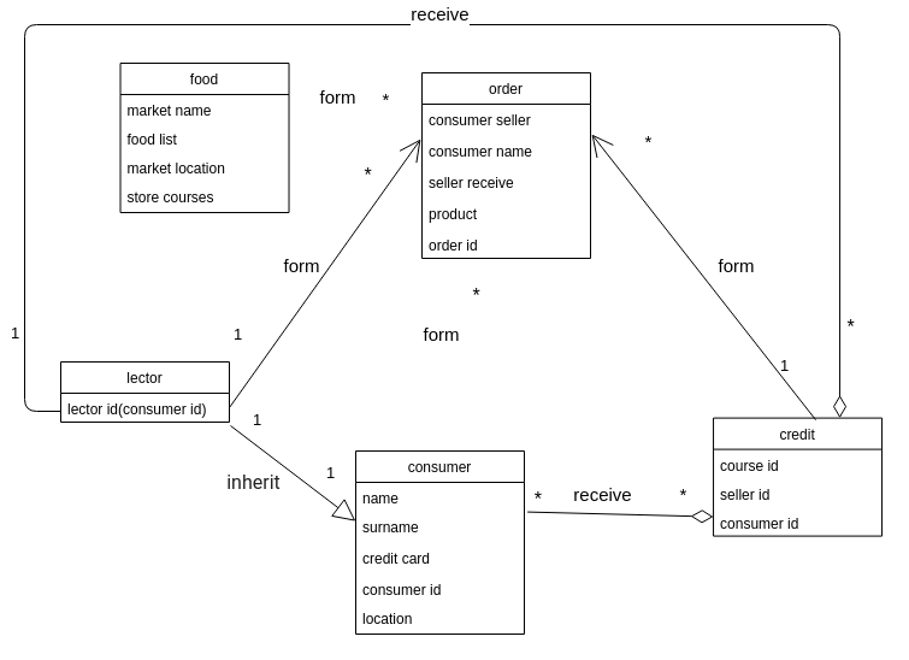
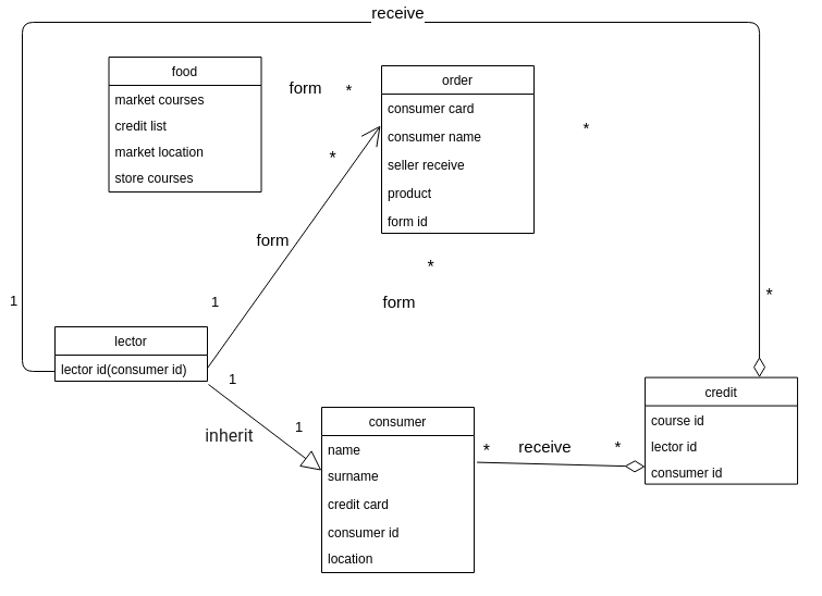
  <mxCell id="0" />
  <mxCell id="1" parent="0" />
  <mxCell id="2" value="consumer" style="swimlane;fontStyle=0;childLayout=stackLayout;horizontal=1;startSize=26;fillColor=none;horizontalStack=0;resizeParent=1;resizeParentMax=0;resizeLast=0;collapsible=1;marginBottom=0;" vertex="1" parent="1"><mxGeometry x="295" y="374" width="140" height="152" as="geometry" /></mxCell>
  <mxCell id="3" value="name" style="text;strokeColor=none;fillColor=none;align=left;verticalAlign=top;spacingLeft=4;spacingRight=4;overflow=hidden;rotatable=0;points=[[0,0.5],[1,0.5]];portConstraint=eastwest;" vertex="1" parent="2"><mxGeometry y="26" width="140" height="24" as="geometry" /></mxCell>
  <mxCell id="4" value="surname" style="text;strokeColor=none;fillColor=none;align=left;verticalAlign=top;spacingLeft=4;spacingRight=4;overflow=hidden;rotatable=0;points=[[0,0.5],[1,0.5]];portConstraint=eastwest;" vertex="1" parent="2"><mxGeometry y="50" width="140" height="26" as="geometry" /></mxCell>
  <mxCell id="5" value="credit card" style="text;strokeColor=none;fillColor=none;align=left;verticalAlign=top;spacingLeft=4;spacingRight=4;overflow=hidden;rotatable=0;points=[[0,0.5],[1,0.5]];portConstraint=eastwest;" vertex="1" parent="2"><mxGeometry y="76" width="140" height="26" as="geometry" /></mxCell>
  <mxCell id="6" value="consumer id" style="text;strokeColor=none;fillColor=none;align=left;verticalAlign=top;spacingLeft=4;spacingRight=4;overflow=hidden;rotatable=0;points=[[0,0.5],[1,0.5]];portConstraint=eastwest;" vertex="1" parent="2"><mxGeometry y="102" width="140" height="24" as="geometry" /></mxCell>
  <mxCell id="7" value="location" style="text;strokeColor=none;fillColor=none;align=left;verticalAlign=top;spacingLeft=4;spacingRight=4;overflow=hidden;rotatable=0;points=[[0,0.5],[1,0.5]];portConstraint=eastwest;" vertex="1" parent="2"><mxGeometry y="126" width="140" height="26" as="geometry" /></mxCell>
  <mxCell id="8" value="credit" style="swimlane;fontStyle=0;childLayout=stackLayout;horizontal=1;startSize=26;fillColor=none;horizontalStack=0;resizeParent=1;resizeParentMax=0;resizeLast=0;collapsible=1;marginBottom=0;" vertex="1" parent="1"><mxGeometry x="592.06" y="346.6" width="140" height="98" as="geometry" /></mxCell>
  <mxCell id="9" value="course id" style="text;strokeColor=none;fillColor=none;align=left;verticalAlign=top;spacingLeft=4;spacingRight=4;overflow=hidden;rotatable=0;points=[[0,0.5],[1,0.5]];portConstraint=eastwest;" vertex="1" parent="8"><mxGeometry y="26" width="140" height="24" as="geometry" /></mxCell>
- <mxCell id="10" value="seller id" style="text;strokeColor=none;fillColor=none;align=left;verticalAlign=top;spacingLeft=4;spacingRight=4;overflow=hidden;rotatable=0;points=[[0,0.5],[1,0.5]];portConstraint=eastwest;" vertex="1" parent="8"><mxGeometry y="50" width="140" height="24" as="geometry" /></mxCell>
+ <mxCell id="10" value="lector id" style="text;strokeColor=none;fillColor=none;align=left;verticalAlign=top;spacingLeft=4;spacingRight=4;overflow=hidden;rotatable=0;points=[[0,0.5],[1,0.5]];portConstraint=eastwest;" vertex="1" parent="8"><mxGeometry y="50" width="140" height="24" as="geometry" /></mxCell>
  <mxCell id="11" value="consumer id" style="text;strokeColor=none;fillColor=none;align=left;verticalAlign=top;spacingLeft=4;spacingRight=4;overflow=hidden;rotatable=0;points=[[0,0.5],[1,0.5]];portConstraint=eastwest;" vertex="1" parent="8"><mxGeometry y="74" width="140" height="24" as="geometry" /></mxCell>
  <mxCell id="12" value="" style="endArrow=diamondThin;endSize=16;endFill=0;html=1;exitX=1.019;exitY=0.023;exitDx=0;exitDy=0;exitPerimeter=0;entryX=0;entryY=-0.308;entryDx=0;entryDy=0;entryPerimeter=0;" edge="1" parent="1" source="4"><mxGeometry x="0.007" y="-8" width="160" relative="1" as="geometry"><mxPoint x="450" y="413.59" as="sourcePoint" /><mxPoint x="592.06" y="428.592" as="targetPoint" /><mxPoint as="offset" /></mxGeometry></mxCell>
  <mxCell id="13" value="&lt;font style=&quot;font-size: 16px;&quot;&gt;*&lt;/font&gt;" style="edgeLabel;resizable=0;html=1;align=right;verticalAlign=bottom;" connectable="0" vertex="1" parent="1"><mxGeometry x="450" y="424.603" as="geometry" /></mxCell>
  <mxCell id="14" value="&lt;font style=&quot;font-size: 15px;&quot;&gt;*&lt;/font&gt;" style="text;html=1;align=center;verticalAlign=middle;resizable=0;points=[];autosize=1;strokeColor=none;fillColor=none;fontSize=13;" vertex="1" parent="1"><mxGeometry x="552.06" y="394.6" width="30" height="30" as="geometry" /></mxCell>
  <mxCell id="15" value="order" style="swimlane;fontStyle=0;childLayout=stackLayout;horizontal=1;startSize=26;fillColor=none;horizontalStack=0;resizeParent=1;resizeParentMax=0;resizeLast=0;collapsible=1;marginBottom=0;" vertex="1" parent="1"><mxGeometry x="350" y="60" width="140" height="154" as="geometry" /></mxCell>
- <mxCell id="16" value="consumer seller" style="text;strokeColor=none;fillColor=none;align=left;verticalAlign=top;spacingLeft=4;spacingRight=4;overflow=hidden;rotatable=0;points=[[0,0.5],[1,0.5]];portConstraint=eastwest;" vertex="1" parent="15"><mxGeometry y="26" width="140" height="26" as="geometry" /></mxCell>
+ <mxCell id="16" value="consumer card" style="text;strokeColor=none;fillColor=none;align=left;verticalAlign=top;spacingLeft=4;spacingRight=4;overflow=hidden;rotatable=0;points=[[0,0.5],[1,0.5]];portConstraint=eastwest;" vertex="1" parent="15"><mxGeometry y="26" width="140" height="26" as="geometry" /></mxCell>
  <mxCell id="17" value="consumer name" style="text;strokeColor=none;fillColor=none;align=left;verticalAlign=top;spacingLeft=4;spacingRight=4;overflow=hidden;rotatable=0;points=[[0,0.5],[1,0.5]];portConstraint=eastwest;" vertex="1" parent="15"><mxGeometry y="52" width="140" height="26" as="geometry" /></mxCell>
  <mxCell id="18" value="seller receive" style="text;strokeColor=none;fillColor=none;align=left;verticalAlign=top;spacingLeft=4;spacingRight=4;overflow=hidden;rotatable=0;points=[[0,0.5],[1,0.5]];portConstraint=eastwest;" vertex="1" parent="15"><mxGeometry y="78" width="140" height="26" as="geometry" /></mxCell>
  <mxCell id="19" value="product" style="text;strokeColor=none;fillColor=none;align=left;verticalAlign=top;spacingLeft=4;spacingRight=4;overflow=hidden;rotatable=0;points=[[0,0.5],[1,0.5]];portConstraint=eastwest;" vertex="1" parent="15"><mxGeometry y="104" width="140" height="26" as="geometry" /></mxCell>
- <mxCell id="20" value="order id" style="text;strokeColor=none;fillColor=none;align=left;verticalAlign=top;spacingLeft=4;spacingRight=4;overflow=hidden;rotatable=0;points=[[0,0.5],[1,0.5]];portConstraint=eastwest;" vertex="1" parent="15"><mxGeometry y="130" width="140" height="24" as="geometry" /></mxCell>
+ <mxCell id="20" value="form id" style="text;strokeColor=none;fillColor=none;align=left;verticalAlign=top;spacingLeft=4;spacingRight=4;overflow=hidden;rotatable=0;points=[[0,0.5],[1,0.5]];portConstraint=eastwest;" vertex="1" parent="15"><mxGeometry y="130" width="140" height="24" as="geometry" /></mxCell>
  <mxCell id="21" value="lector" style="swimlane;fontStyle=0;childLayout=stackLayout;horizontal=1;startSize=26;fillColor=none;horizontalStack=0;resizeParent=1;resizeParentMax=0;resizeLast=0;collapsible=1;marginBottom=0;" vertex="1" parent="1"><mxGeometry x="50" y="300" width="140" height="50" as="geometry" /></mxCell>
  <mxCell id="22" value="lector id(сonsumer id)" style="text;strokeColor=none;fillColor=none;align=left;verticalAlign=top;spacingLeft=4;spacingRight=4;overflow=hidden;rotatable=0;points=[[0,0.5],[1,0.5]];portConstraint=eastwest;" vertex="1" parent="21"><mxGeometry y="26" width="140" height="24" as="geometry" /></mxCell>
  <mxCell id="23" value="" style="endArrow=block;endSize=16;endFill=0;html=1;exitX=1.007;exitY=0.115;exitDx=0;exitDy=0;exitPerimeter=0;entryX=-0.001;entryY=0.314;entryDx=0;entryDy=0;entryPerimeter=0;" edge="1" parent="1" target="4"><mxGeometry x="0.007" y="-8" width="160" relative="1" as="geometry"><mxPoint x="190.98" y="352.99" as="sourcePoint" /><mxPoint x="291.96" y="471.996" as="targetPoint" /><mxPoint as="offset" /></mxGeometry></mxCell>
  <mxCell id="24" value="1" style="edgeLabel;html=1;align=center;verticalAlign=middle;resizable=0;points=[];fontSize=13;" vertex="1" connectable="0" parent="23"><mxGeometry x="-0.629" y="4" relative="1" as="geometry"><mxPoint y="-17" as="offset" /></mxGeometry></mxCell>
  <mxCell id="25" value="&lt;span style=&quot;color: rgba(0, 0, 0, 0.87); font-family: Roboto, RobotoDraft, Helvetica, Arial, sans-serif; font-size: medium; text-align: left;&quot;&gt;inherit&lt;/span&gt;" style="edgeLabel;html=1;align=center;verticalAlign=middle;resizable=0;points=[];fontSize=15;" vertex="1" connectable="0" parent="23"><mxGeometry x="-0.166" y="1" relative="1" as="geometry"><mxPoint x="-25" y="15" as="offset" /></mxGeometry></mxCell>
  <mxCell id="26" value="1" style="edgeLabel;html=1;align=center;verticalAlign=middle;resizable=0;points=[];fontSize=13;" vertex="1" connectable="0" parent="1"><mxGeometry x="230.003" y="340.004" as="geometry"><mxPoint x="43" y="51" as="offset" /></mxGeometry></mxCell>
  <mxCell id="27" value="&lt;font style=&quot;font-size: 15px;&quot;&gt;form&lt;/font&gt;" style="endArrow=open;endSize=16;endFill=0;html=1;exitX=1;exitY=0.5;exitDx=0;exitDy=0;entryX=-0.007;entryY=0.115;entryDx=0;entryDy=0;entryPerimeter=0;" edge="1" parent="1" target="17"><mxGeometry x="-0.044" y="20" width="160" relative="1" as="geometry"><mxPoint x="190" y="338" as="sourcePoint" /><mxPoint x="285.94" y="454.992" as="targetPoint" /><mxPoint as="offset" /></mxGeometry></mxCell>
  <mxCell id="28" value="1" style="edgeLabel;html=1;align=center;verticalAlign=middle;resizable=0;points=[];fontSize=13;" vertex="1" connectable="0" parent="27"><mxGeometry x="-0.629" y="4" relative="1" as="geometry"><mxPoint x="-20" y="-18" as="offset" /></mxGeometry></mxCell>
  <mxCell id="29" value="&lt;font style=&quot;font-size: 16px;&quot;&gt;*&lt;/font&gt;" style="text;html=1;align=center;verticalAlign=middle;resizable=0;points=[];autosize=1;strokeColor=none;fillColor=none;fontSize=13;" vertex="1" parent="1"><mxGeometry x="290" y="130" width="30" height="30" as="geometry" /></mxCell>
- <mxCell id="30" value="" style="endArrow=open;endSize=16;endFill=0;html=1;exitX=0.607;exitY=0.016;exitDx=0;exitDy=0;entryX=1.007;entryY=-0.038;entryDx=0;entryDy=0;entryPerimeter=0;exitPerimeter=0;" edge="1" parent="1" source="8" target="17"><mxGeometry x="0.007" y="-8" width="160" relative="1" as="geometry"><mxPoint x="200" y="348" as="sourcePoint" /><mxPoint x="389.02" y="274.99" as="targetPoint" /><mxPoint as="offset" /></mxGeometry></mxCell>
- <mxCell id="31" value="1" style="edgeLabel;html=1;align=center;verticalAlign=middle;resizable=0;points=[];fontSize=13;" vertex="1" connectable="0" parent="30"><mxGeometry x="-0.629" y="4" relative="1" as="geometry"><mxPoint x="11" y="-4" as="offset" /></mxGeometry></mxCell>
- <mxCell id="32" value="form" style="edgeLabel;html=1;align=center;verticalAlign=middle;resizable=0;points=[];fontSize=15;" vertex="1" connectable="0" parent="30"><mxGeometry x="-0.052" y="-2" relative="1" as="geometry"><mxPoint x="20" y="-15" as="offset" /></mxGeometry></mxCell>
  <mxCell id="33" value="&lt;font style=&quot;font-size: 16px;&quot;&gt;*&lt;/font&gt;" style="text;html=1;align=center;verticalAlign=middle;resizable=0;points=[];autosize=1;strokeColor=none;fillColor=none;fontSize=13;" vertex="1" parent="1"><mxGeometry x="380" y="230" width="30" height="30" as="geometry" /></mxCell>
  <mxCell id="34" value="" style="endArrow=none;html=1;startSize=16;startArrow=diamondThin;startFill=0;exitX=0.75;exitY=0;exitDx=0;exitDy=0;edgeStyle=orthogonalEdgeStyle;entryX=0;entryY=0.5;entryDx=0;entryDy=0;" edge="1" parent="1" source="8"><mxGeometry relative="1" as="geometry"><mxPoint x="60.42" y="160" as="sourcePoint" /><mxPoint x="50" y="341.01" as="targetPoint" /><Array as="points"><mxPoint x="697" y="20" /><mxPoint x="20" y="20" /><mxPoint x="20" y="341" /></Array></mxGeometry></mxCell>
  <mxCell id="35" value="receive" style="edgeLabel;html=1;align=center;verticalAlign=middle;resizable=0;points=[];fontSize=15;" vertex="1" connectable="0" parent="34"><mxGeometry x="0.08" y="-2" relative="1" as="geometry"><mxPoint x="73" y="-8" as="offset" /></mxGeometry></mxCell>
  <mxCell id="36" value="1" style="edgeLabel;html=1;align=center;verticalAlign=middle;resizable=0;points=[];fontSize=13;" vertex="1" connectable="0" parent="1"><mxGeometry x="190.003" y="330.003" as="geometry"><mxPoint x="-179" y="-55" as="offset" /></mxGeometry></mxCell>
  <mxCell id="37" value="&lt;font style=&quot;font-size: 16px;&quot;&gt;*&lt;/font&gt;" style="edgeLabel;html=1;align=center;verticalAlign=middle;resizable=0;points=[];fontSize=13;" vertex="1" connectable="0" parent="1"><mxGeometry x="190.003" y="230.003" as="geometry"><mxPoint x="515" y="40" as="offset" /></mxGeometry></mxCell>
  <mxCell id="38" value="&lt;font style=&quot;font-size: 15px;&quot;&gt;*&lt;/font&gt;" style="edgeLabel;html=1;align=center;verticalAlign=middle;resizable=0;points=[];fontSize=13;" vertex="1" connectable="0" parent="1"><mxGeometry x="685.474" y="314.34" as="geometry"><mxPoint x="-148" y="-198" as="offset" /></mxGeometry></mxCell>
  <mxCell id="39" value="food" style="swimlane;fontStyle=0;childLayout=stackLayout;horizontal=1;startSize=26;fillColor=none;horizontalStack=0;resizeParent=1;resizeParentMax=0;resizeLast=0;collapsible=1;marginBottom=0;" vertex="1" parent="1"><mxGeometry x="99.52" y="52" width="140" height="124" as="geometry" /></mxCell>
- <mxCell id="40" value="market name" style="text;strokeColor=none;fillColor=none;align=left;verticalAlign=top;spacingLeft=4;spacingRight=4;overflow=hidden;rotatable=0;points=[[0,0.5],[1,0.5]];portConstraint=eastwest;" vertex="1" parent="39"><mxGeometry y="26" width="140" height="24" as="geometry" /></mxCell>
- <mxCell id="41" value="food list" style="text;strokeColor=none;fillColor=none;align=left;verticalAlign=top;spacingLeft=4;spacingRight=4;overflow=hidden;rotatable=0;points=[[0,0.5],[1,0.5]];portConstraint=eastwest;" vertex="1" parent="39"><mxGeometry y="50" width="140" height="24" as="geometry" /></mxCell>
+ <mxCell id="40" value="market courses" style="text;strokeColor=none;fillColor=none;align=left;verticalAlign=top;spacingLeft=4;spacingRight=4;overflow=hidden;rotatable=0;points=[[0,0.5],[1,0.5]];portConstraint=eastwest;" vertex="1" parent="39"><mxGeometry y="26" width="140" height="24" as="geometry" /></mxCell>
+ <mxCell id="41" value="credit list" style="text;strokeColor=none;fillColor=none;align=left;verticalAlign=top;spacingLeft=4;spacingRight=4;overflow=hidden;rotatable=0;points=[[0,0.5],[1,0.5]];portConstraint=eastwest;" vertex="1" parent="39"><mxGeometry y="50" width="140" height="24" as="geometry" /></mxCell>
  <mxCell id="42" value="market location" style="text;strokeColor=none;fillColor=none;align=left;verticalAlign=top;spacingLeft=4;spacingRight=4;overflow=hidden;rotatable=0;points=[[0,0.5],[1,0.5]];portConstraint=eastwest;" vertex="1" parent="39"><mxGeometry y="74" width="140" height="24" as="geometry" /></mxCell>
  <mxCell id="43" value="store courses" style="text;strokeColor=none;fillColor=none;align=left;verticalAlign=top;spacingLeft=4;spacingRight=4;overflow=hidden;rotatable=0;points=[[0,0.5],[1,0.5]];portConstraint=eastwest;" vertex="1" parent="39"><mxGeometry y="98" width="140" height="26" as="geometry" /></mxCell>
  <mxCell id="44" value="*" style="edgeLabel;html=1;align=center;verticalAlign=middle;resizable=0;points=[];fontSize=15;" vertex="1" connectable="0" parent="1"><mxGeometry x="259.869" y="98.741" as="geometry"><mxPoint x="60" y="-17" as="offset" /></mxGeometry></mxCell>
  <mxCell id="45" value="receive" style="edgeLabel;html=1;align=center;verticalAlign=middle;resizable=0;points=[];fontSize=15;" vertex="1" connectable="0" parent="1"><mxGeometry x="499.995" y="409.596" as="geometry" /></mxCell>
  <mxCell id="46" value="form" style="edgeLabel;html=1;align=center;verticalAlign=middle;resizable=0;points=[];fontSize=15;" vertex="1" connectable="0" parent="1"><mxGeometry x="369.995" y="279.996" as="geometry"><mxPoint x="-4" y="-3" as="offset" /></mxGeometry></mxCell>
  <mxCell id="47" value="form" style="edgeLabel;html=1;align=center;verticalAlign=middle;resizable=0;points=[];fontSize=15;" vertex="1" connectable="0" parent="1"><mxGeometry x="279.995" y="79.996" as="geometry" /></mxCell>
